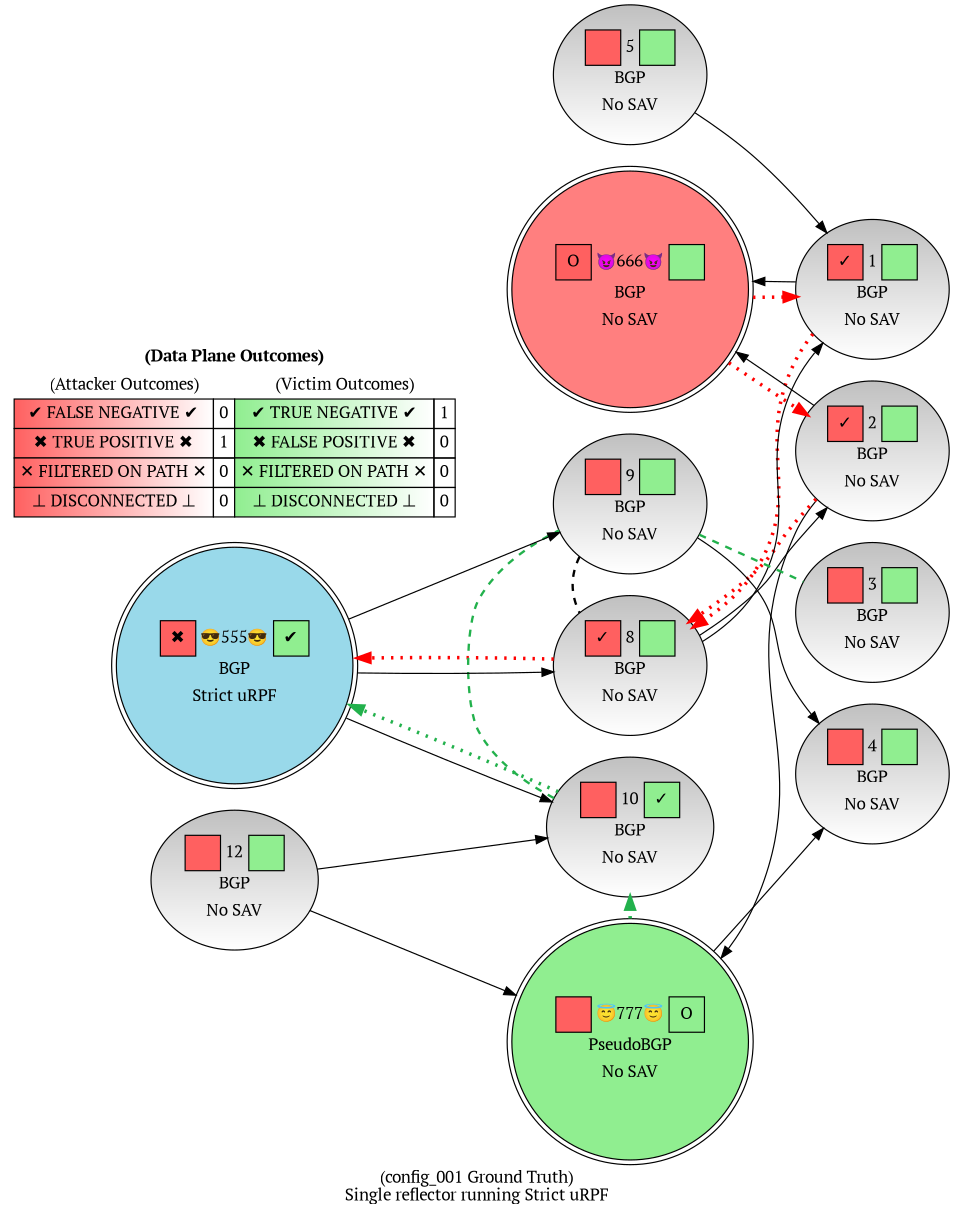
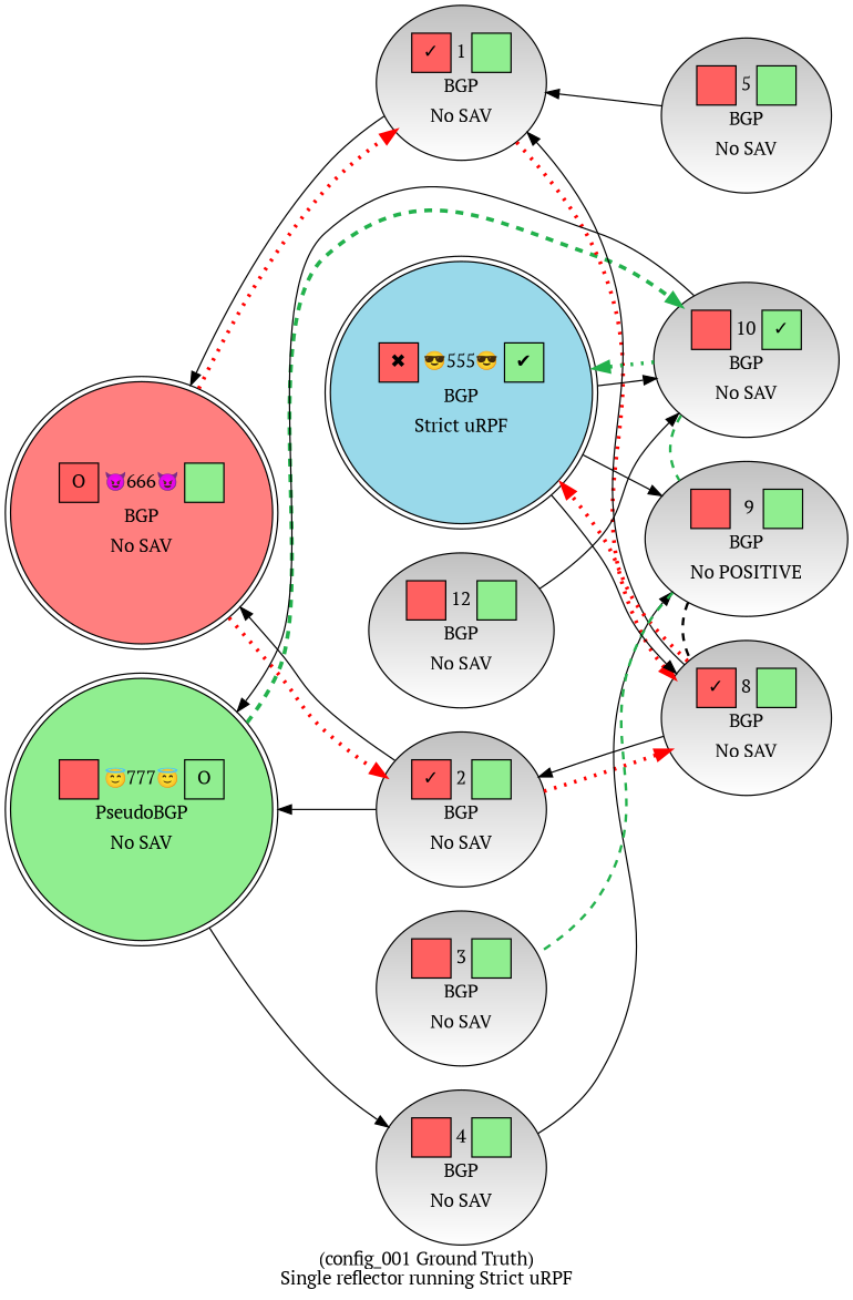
  digraph {
    fontname="PT Serif"
    label="(config_001 Ground Truth)\nSingle reflector running Strict uRPF"
    rankdir=LR
    node [color=black fillcolor="grey:white" fontname="PT Serif" gradientangle=270 style=filled]
    edge [fontname="PT Serif"]
    n1 [fillcolor="#FF7F7F" label=<             <TABLE BORDER="0" CELLBORDER="1" CELLSPACING="0" CELLPADDING="4">             <TR>                 <TD BGCOLOR="#ff6060" WIDTH="30" HEIGHT="30" FIXEDSIZE="TRUE" ALIGN="CENTER" VALIGN="MIDDLE">O</TD>                 <TD BORDER="0" ALIGN="CENTER" VALIGN="MIDDLE">&#128520;666&#128520;</TD>                 <TD BGCOLOR="#90ee90" WIDTH="30" HEIGHT="30" FIXEDSIZE="TRUE" ALIGN="CENTER" VALIGN="MIDDLE"></TD>             </TR>             <TR>                 <TD COLSPAN="4" BORDER="0" ALIGN="CENTER" VALIGN="MIDDLE">BGP</TD>             </TR>             <TR>                 <TD COLSPAN="4" BORDER="0" ALIGN="CENTER" VALIGN="MIDDLE">No SAV</TD>             </TR></TABLE>> shape=doublecircle]
    n2 [fillcolor="#90ee90" label=<             <TABLE BORDER="0" CELLBORDER="1" CELLSPACING="0" CELLPADDING="4">             <TR>                 <TD BGCOLOR="#ff6060" WIDTH="30" HEIGHT="30" FIXEDSIZE="TRUE" ALIGN="CENTER" VALIGN="MIDDLE"></TD>                 <TD BORDER="0" ALIGN="CENTER" VALIGN="MIDDLE">&#128519;777&#128519;</TD>                 <TD BGCOLOR="#90ee90" WIDTH="30" HEIGHT="30" FIXEDSIZE="TRUE" ALIGN="CENTER" VALIGN="MIDDLE">O</TD>             </TR>             <TR>                 <TD COLSPAN="4" BORDER="0" ALIGN="CENTER" VALIGN="MIDDLE">PseudoBGP</TD>             </TR>             <TR>                 <TD COLSPAN="4" BORDER="0" ALIGN="CENTER" VALIGN="MIDDLE">No SAV</TD>             </TR></TABLE>> shape=doublecircle]
    n3 [label=<             <TABLE BORDER="0" CELLBORDER="1" CELLSPACING="0" CELLPADDING="4">             <TR>                 <TD BGCOLOR="#ff6060" WIDTH="30" HEIGHT="30" FIXEDSIZE="TRUE" ALIGN="CENTER" VALIGN="MIDDLE">&#10003;</TD>                 <TD BORDER="0" ALIGN="CENTER" VALIGN="MIDDLE">1</TD>                 <TD BGCOLOR="#90ee90" WIDTH="30" HEIGHT="30" FIXEDSIZE="TRUE" ALIGN="CENTER" VALIGN="MIDDLE"></TD>             </TR>             <TR>                 <TD COLSPAN="4" BORDER="0" ALIGN="CENTER" VALIGN="MIDDLE">BGP</TD>             </TR>             <TR>                 <TD COLSPAN="4" BORDER="0" ALIGN="CENTER" VALIGN="MIDDLE">No SAV</TD>             </TR></TABLE>>]
    n4 [label=<             <TABLE BORDER="0" CELLBORDER="1" CELLSPACING="0" CELLPADDING="4">             <TR>                 <TD BGCOLOR="#ff6060" WIDTH="30" HEIGHT="30" FIXEDSIZE="TRUE" ALIGN="CENTER" VALIGN="MIDDLE">&#10003;</TD>                 <TD BORDER="0" ALIGN="CENTER" VALIGN="MIDDLE">2</TD>                 <TD BGCOLOR="#90ee90" WIDTH="30" HEIGHT="30" FIXEDSIZE="TRUE" ALIGN="CENTER" VALIGN="MIDDLE"></TD>             </TR>             <TR>                 <TD COLSPAN="4" BORDER="0" ALIGN="CENTER" VALIGN="MIDDLE">BGP</TD>             </TR>             <TR>                 <TD COLSPAN="4" BORDER="0" ALIGN="CENTER" VALIGN="MIDDLE">No SAV</TD>             </TR></TABLE>>]
    n5 [label=<             <TABLE BORDER="0" CELLBORDER="1" CELLSPACING="0" CELLPADDING="4">             <TR>                 <TD BGCOLOR="#ff6060" WIDTH="30" HEIGHT="30" FIXEDSIZE="TRUE" ALIGN="CENTER" VALIGN="MIDDLE"></TD>                 <TD BORDER="0" ALIGN="CENTER" VALIGN="MIDDLE">3</TD>                 <TD BGCOLOR="#90ee90" WIDTH="30" HEIGHT="30" FIXEDSIZE="TRUE" ALIGN="CENTER" VALIGN="MIDDLE"></TD>             </TR>             <TR>                 <TD COLSPAN="4" BORDER="0" ALIGN="CENTER" VALIGN="MIDDLE">BGP</TD>             </TR>             <TR>                 <TD COLSPAN="4" BORDER="0" ALIGN="CENTER" VALIGN="MIDDLE">No SAV</TD>             </TR></TABLE>>]
    n6 [label=<             <TABLE BORDER="0" CELLBORDER="1" CELLSPACING="0" CELLPADDING="4">             <TR>                 <TD BGCOLOR="#ff6060" WIDTH="30" HEIGHT="30" FIXEDSIZE="TRUE" ALIGN="CENTER" VALIGN="MIDDLE"></TD>                 <TD BORDER="0" ALIGN="CENTER" VALIGN="MIDDLE">4</TD>                 <TD BGCOLOR="#90ee90" WIDTH="30" HEIGHT="30" FIXEDSIZE="TRUE" ALIGN="CENTER" VALIGN="MIDDLE"></TD>             </TR>             <TR>                 <TD COLSPAN="4" BORDER="0" ALIGN="CENTER" VALIGN="MIDDLE">BGP</TD>             </TR>             <TR>                 <TD COLSPAN="4" BORDER="0" ALIGN="CENTER" VALIGN="MIDDLE">No SAV</TD>             </TR></TABLE>>]
    n7 [label=<             <TABLE BORDER="0" CELLBORDER="1" CELLSPACING="0" CELLPADDING="4">             <TR>                 <TD BGCOLOR="#ff6060" WIDTH="30" HEIGHT="30" FIXEDSIZE="TRUE" ALIGN="CENTER" VALIGN="MIDDLE"></TD>                 <TD BORDER="0" ALIGN="CENTER" VALIGN="MIDDLE">5</TD>                 <TD BGCOLOR="#90ee90" WIDTH="30" HEIGHT="30" FIXEDSIZE="TRUE" ALIGN="CENTER" VALIGN="MIDDLE"></TD>             </TR>             <TR>                 <TD COLSPAN="4" BORDER="0" ALIGN="CENTER" VALIGN="MIDDLE">BGP</TD>             </TR>             <TR>                 <TD COLSPAN="4" BORDER="0" ALIGN="CENTER" VALIGN="MIDDLE">No SAV</TD>             </TR></TABLE>>]
    n8 [label=<             <TABLE BORDER="0" CELLBORDER="1" CELLSPACING="0" CELLPADDING="4">             <TR>                 <TD BGCOLOR="#ff6060" WIDTH="30" HEIGHT="30" FIXEDSIZE="TRUE" ALIGN="CENTER" VALIGN="MIDDLE">&#10003;</TD>                 <TD BORDER="0" ALIGN="CENTER" VALIGN="MIDDLE">8</TD>                 <TD BGCOLOR="#90ee90" WIDTH="30" HEIGHT="30" FIXEDSIZE="TRUE" ALIGN="CENTER" VALIGN="MIDDLE"></TD>             </TR>             <TR>                 <TD COLSPAN="4" BORDER="0" ALIGN="CENTER" VALIGN="MIDDLE">BGP</TD>             </TR>             <TR>                 <TD COLSPAN="4" BORDER="0" ALIGN="CENTER" VALIGN="MIDDLE">No SAV</TD>             </TR></TABLE>>]
-   n9 [label=<             <TABLE BORDER="0" CELLBORDER="1" CELLSPACING="0" CELLPADDING="4">             <TR>                 <TD BGCOLOR="#ff6060" WIDTH="30" HEIGHT="30" FIXEDSIZE="TRUE" ALIGN="CENTER" VALIGN="MIDDLE"></TD>                 <TD BORDER="0" ALIGN="CENTER" VALIGN="MIDDLE">9</TD>                 <TD BGCOLOR="#90ee90" WIDTH="30" HEIGHT="30" FIXEDSIZE="TRUE" ALIGN="CENTER" VALIGN="MIDDLE"></TD>             </TR>             <TR>                 <TD COLSPAN="4" BORDER="0" ALIGN="CENTER" VALIGN="MIDDLE">BGP</TD>             </TR>             <TR>                 <TD COLSPAN="4" BORDER="0" ALIGN="CENTER" VALIGN="MIDDLE">No SAV</TD>             </TR></TABLE>>]
+   n9 [label=<             <TABLE BORDER="0" CELLBORDER="1" CELLSPACING="0" CELLPADDING="4">             <TR>                 <TD BGCOLOR="#ff6060" WIDTH="30" HEIGHT="30" FIXEDSIZE="TRUE" ALIGN="CENTER" VALIGN="MIDDLE"></TD>                 <TD BORDER="0" ALIGN="CENTER" VALIGN="MIDDLE">9</TD>                 <TD BGCOLOR="#90ee90" WIDTH="30" HEIGHT="30" FIXEDSIZE="TRUE" ALIGN="CENTER" VALIGN="MIDDLE"></TD>             </TR>             <TR>                 <TD COLSPAN="4" BORDER="0" ALIGN="CENTER" VALIGN="MIDDLE">BGP</TD>             </TR>             <TR>                 <TD COLSPAN="4" BORDER="0" ALIGN="CENTER" VALIGN="MIDDLE">No POSITIVE</TD>             </TR></TABLE>>]
    n10 [label=<             <TABLE BORDER="0" CELLBORDER="1" CELLSPACING="0" CELLPADDING="4">             <TR>                 <TD BGCOLOR="#ff6060" WIDTH="30" HEIGHT="30" FIXEDSIZE="TRUE" ALIGN="CENTER" VALIGN="MIDDLE"></TD>                 <TD BORDER="0" ALIGN="CENTER" VALIGN="MIDDLE">10</TD>                 <TD BGCOLOR="#90ee90" WIDTH="30" HEIGHT="30" FIXEDSIZE="TRUE" ALIGN="CENTER" VALIGN="MIDDLE">&#10003;</TD>             </TR>             <TR>                 <TD COLSPAN="4" BORDER="0" ALIGN="CENTER" VALIGN="MIDDLE">BGP</TD>             </TR>             <TR>                 <TD COLSPAN="4" BORDER="0" ALIGN="CENTER" VALIGN="MIDDLE">No SAV</TD>             </TR></TABLE>>]
    n11 [label=<             <TABLE BORDER="0" CELLBORDER="1" CELLSPACING="0" CELLPADDING="4">             <TR>                 <TD BGCOLOR="#ff6060" WIDTH="30" HEIGHT="30" FIXEDSIZE="TRUE" ALIGN="CENTER" VALIGN="MIDDLE"></TD>                 <TD BORDER="0" ALIGN="CENTER" VALIGN="MIDDLE">12</TD>                 <TD BGCOLOR="#90ee90" WIDTH="30" HEIGHT="30" FIXEDSIZE="TRUE" ALIGN="CENTER" VALIGN="MIDDLE"></TD>             </TR>             <TR>                 <TD COLSPAN="4" BORDER="0" ALIGN="CENTER" VALIGN="MIDDLE">BGP</TD>             </TR>             <TR>                 <TD COLSPAN="4" BORDER="0" ALIGN="CENTER" VALIGN="MIDDLE">No SAV</TD>             </TR></TABLE>>]
    n12 [fillcolor="#99d9ea" label=<             <TABLE BORDER="0" CELLBORDER="1" CELLSPACING="0" CELLPADDING="4">             <TR>                 <TD BGCOLOR="#ff6060" WIDTH="30" HEIGHT="30" FIXEDSIZE="TRUE" ALIGN="CENTER" VALIGN="MIDDLE">&#10006;</TD>                 <TD BORDER="0" ALIGN="CENTER" VALIGN="MIDDLE">&#128526;555&#128526;</TD>                 <TD BGCOLOR="#90ee90" WIDTH="30" HEIGHT="30" FIXEDSIZE="TRUE" ALIGN="CENTER" VALIGN="MIDDLE">&#10004;</TD>             </TR>             <TR>                 <TD COLSPAN="4" BORDER="0" ALIGN="CENTER" VALIGN="MIDDLE">BGP</TD>             </TR>             <TR>                 <TD COLSPAN="4" BORDER="0" ALIGN="CENTER" VALIGN="MIDDLE">Strict uRPF</TD>             </TR></TABLE>> shape=doublecircle]
-   n13 [fillcolor=white label=<             <TABLE BORDER="0" CELLBORDER="1" CELLSPACING="0" CELLPADDING="4">                 <TR>                     <TD COLSPAN="6" BORDER="0" ALIGN="CENTER" VALIGN="MIDDLE"><b>(Data Plane Outcomes)</b></TD>                 </TR>                 <TR>                     <TD COLSPAN="2" BORDER="0" ALIGN="CENTER" VALIGN="MIDDLE">(Attacker Outcomes)</TD>                     <TD COLSPAN="2" BORDER="0" ALIGN="CENTER" VALIGN="MIDDLE">(Victim Outcomes)</TD>                 </TR>                 <TR>                     <TD BGCOLOR="#ff6060:white">&#10004; FALSE NEGATIVE &#10004;</TD>                     <TD>0</TD>                     <TD BGCOLOR="#90ee90:white">&#10004; TRUE NEGATIVE &#10004;</TD>                     <TD>1</TD>                 </TR>                 <TR>                     <TD BGCOLOR="#ff6060:white">&#10006; TRUE POSITIVE &#10006;</TD>                     <TD>1</TD>                       <TD BGCOLOR="#90ee90:white">&#10006; FALSE POSITIVE &#10006;</TD>                     <TD>0</TD>                 </TR>                 <TR>                     <TD BGCOLOR="#ff6060:white">&#10005; FILTERED ON PATH &#10005;</TD>                     <TD>0</TD>                      <TD BGCOLOR="#90ee90:white">&#10005; FILTERED ON PATH &#10005;</TD>                     <TD>0</TD>                 </TR>                 <TR>                     <TD BGCOLOR="#ff6060:white">&#8869; DISCONNECTED &#8869;</TD>                     <TD>0</TD>                      <TD BGCOLOR="#90ee90:white">&#8869; DISCONNECTED &#8869;</TD>                     <TD>0</TD>                 </TR>         </TABLE>> shape=plaintext gradientangle=""]
    subgraph sub_1 {
      rank=same
      n1
      n2
    }
    subgraph sub_2 {
      rank=same
      n3
      n4
      n5
      n6
    }
    subgraph sub_3 {
      rank=same
      n7
      n8
      n9
      n10
    }
    subgraph sub_4 {
      rank=same
      n11
      n12
    }
    n1 -> n2 [style=invis]
    n1 -> n3 [color=red constraint=false penwidth=3 style=dotted]
    n1 -> n4 [color=red constraint=false penwidth=3 style=dotted]
    n2 -> n6
-   n2 -> n10 [color="#22B14C" constraint=false penwidth=3 style=dotted]
+   n2 -> n10 [color="#22B14C" constraint=false penwidth=3 style=dashed]
    n3 -> n1
    n3 -> n4 [style=invis]
    n3 -> n8 [color=red constraint=false penwidth=3 style=dotted]
    n4 -> n1
    n4 -> n2
    n4 -> n5 [style=invis]
    n4 -> n8 [color=red constraint=false penwidth=3 style=dotted]
    n5 -> n6 [style=invis]
    n7 -> n3
    n7 -> n8 [style=invis]
    n8 -> n3
    n8 -> n4
    n8 -> n9 [style=invis]
    n8 -> n12 [color=red constraint=false penwidth=3 style=dotted]
    n9 -> n5 [color="#22B14C" dir=none penwidth=2 style=dashed]
-   n9 -> n6
+   n6 -> n9
    n9 -> n8 [dir=none penwidth=2 style=dashed]
    n9 -> n10 [style=invis]
-   n11 -> n2
+   n10 -> n2
    n10 -> n9 [color="#22B14C" dir=none penwidth=2 style=dashed]
    n10 -> n12 [color="#22B14C" constraint=false penwidth=3 style=dotted]
    n11 -> n10
    n12 -> n8
    n12 -> n9
    n12 -> n10
    n12 -> n11 [style=invis]
  }
